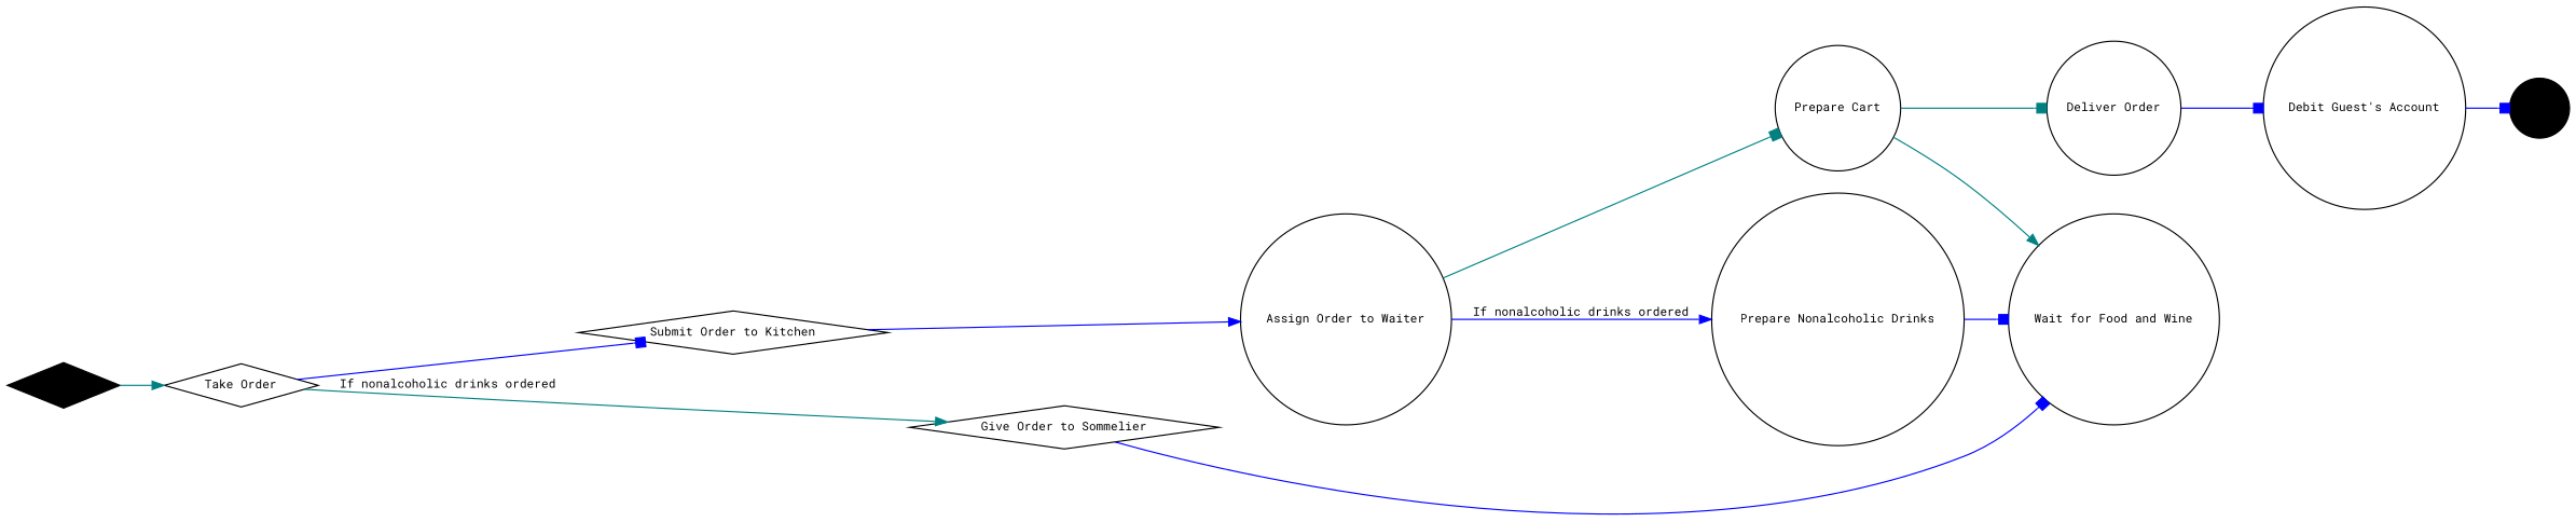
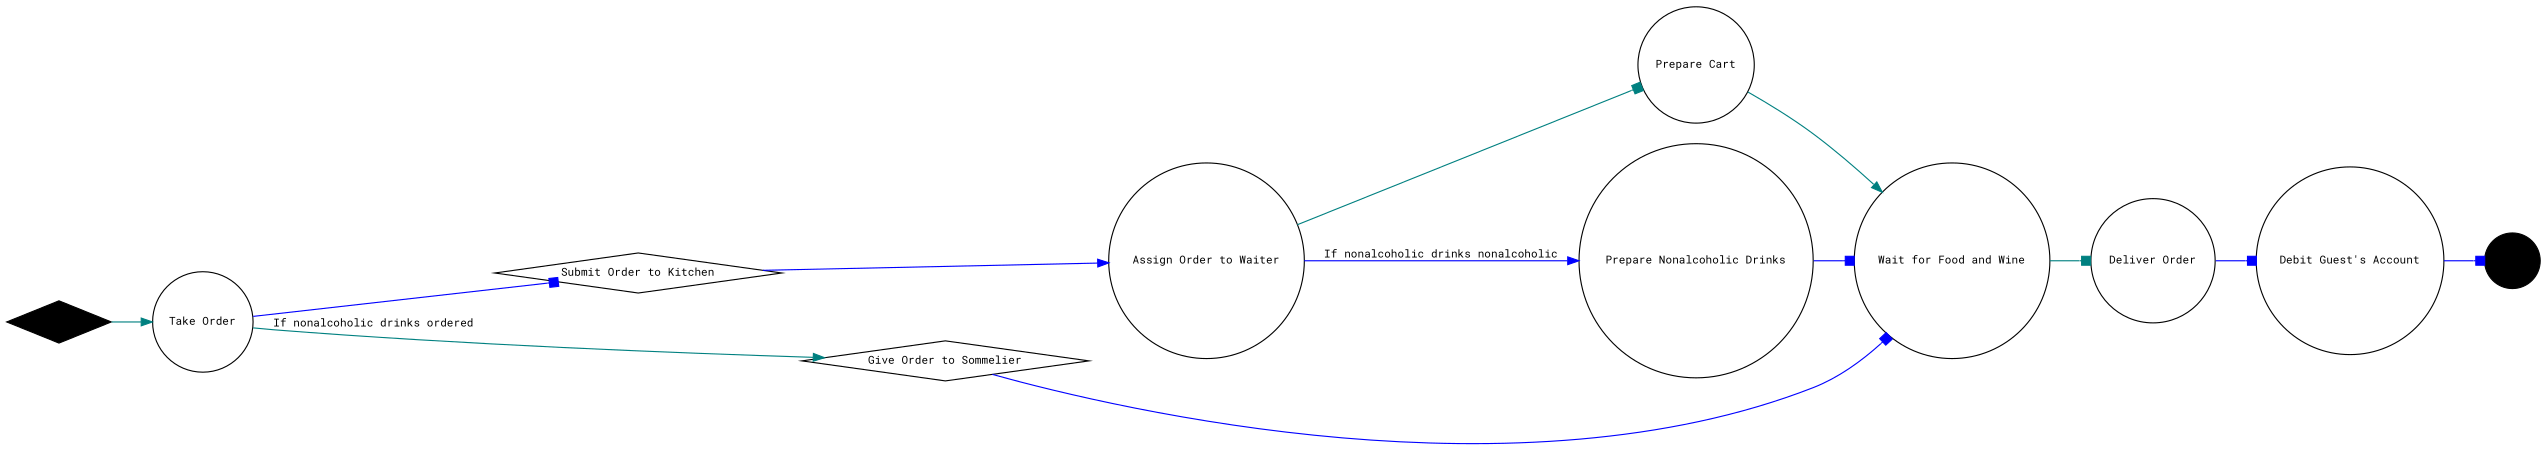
  digraph {
    fontname="Roboto Mono"
    rankdir=LR
    node [fontname="Roboto Mono" fontsize=10 shape=circle]
    edge [arrowhead=box color=blue fontname="Roboto Mono" fontsize=10]
    start [fillcolor=black height=0.3 shape=diamond style=filled width=0.3]
-   "Take Order" [shape=diamond]
+   "Take Order"
    "Submit Order to Kitchen" [shape=diamond]
    "Give Order to Sommelier" [shape=diamond]
    end [fillcolor=black height=0.3 style=filled width=0.3]
    "Assign Order to Waiter"
    "Wait for Food and Wine"
    "Prepare Cart"
    "Prepare Nonalcoholic Drinks"
    "Deliver Order"
    "Debit Guest's Account"
    start -> "Take Order" [arrowhead=normal color=teal]
    "Take Order" -> "Submit Order to Kitchen"
    "Take Order" -> "Give Order to Sommelier" [arrowhead=normal color=teal label="If nonalcoholic drinks ordered"]
    "Submit Order to Kitchen" -> "Assign Order to Waiter" [arrowhead=normal]
    "Give Order to Sommelier" -> "Wait for Food and Wine"
    "Assign Order to Waiter" -> "Prepare Cart" [color=teal]
-   "Assign Order to Waiter" -> "Prepare Nonalcoholic Drinks" [arrowhead=normal label="If nonalcoholic drinks ordered"]
-   "Prepare Cart" -> "Deliver Order" [color=teal]
+   "Assign Order to Waiter" -> "Prepare Nonalcoholic Drinks" [arrowhead=normal label="If nonalcoholic drinks nonalcoholic"]
+   "Wait for Food and Wine" -> "Deliver Order" [color=teal]
    "Prepare Cart" -> "Wait for Food and Wine" [arrowhead=normal color=teal]
    "Prepare Nonalcoholic Drinks" -> "Wait for Food and Wine"
    "Deliver Order" -> "Debit Guest's Account"
    "Debit Guest's Account" -> end
  }
